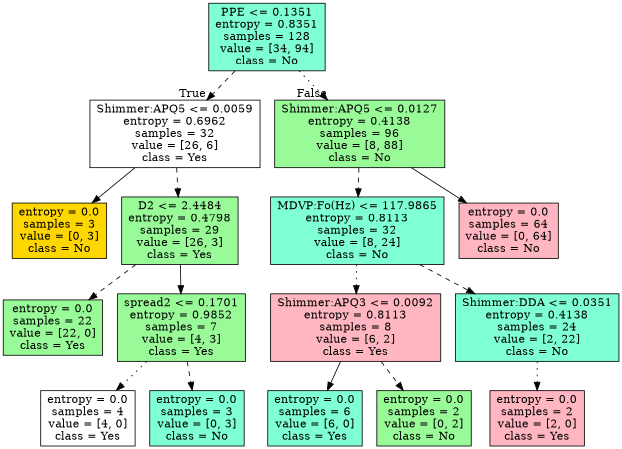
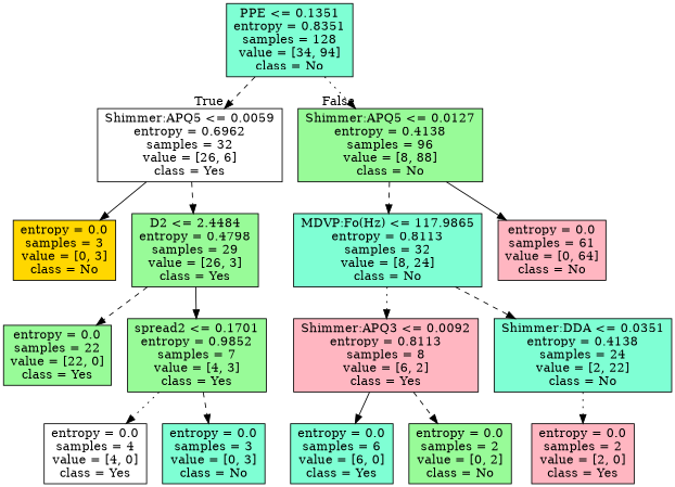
  digraph {
    node [fillcolor=aquamarine shape=box style=filled]
    edge [style=dashed]
    n1 [label="PPE <= 0.1351\nentropy = 0.8351\nsamples = 128\nvalue = [34, 94]\nclass = No"]
    n2 [fillcolor=white label="Shimmer:APQ5 <= 0.0059\nentropy = 0.6962\nsamples = 32\nvalue = [26, 6]\nclass = Yes"]
    n3 [fillcolor=palegreen label="Shimmer:APQ5 <= 0.0127\nentropy = 0.4138\nsamples = 96\nvalue = [8, 88]\nclass = No"]
    n4 [fillcolor=gold label="entropy = 0.0\nsamples = 3\nvalue = [0, 3]\nclass = No"]
    n5 [fillcolor=palegreen label="D2 <= 2.4484\nentropy = 0.4798\nsamples = 29\nvalue = [26, 3]\nclass = Yes"]
    n6 [label="MDVP:Fo(Hz) <= 117.9865\nentropy = 0.8113\nsamples = 32\nvalue = [8, 24]\nclass = No"]
-   n7 [fillcolor=lightpink label="entropy = 0.0\nsamples = 64\nvalue = [0, 64]\nclass = No"]
+   n7 [fillcolor=lightpink label="entropy = 0.0\nsamples = 61\nvalue = [0, 64]\nclass = No"]
    n8 [fillcolor=palegreen label="entropy = 0.0\nsamples = 22\nvalue = [22, 0]\nclass = Yes"]
    n9 [fillcolor=palegreen label="spread2 <= 0.1701\nentropy = 0.9852\nsamples = 7\nvalue = [4, 3]\nclass = Yes"]
    n10 [fillcolor=white label="entropy = 0.0\nsamples = 4\nvalue = [4, 0]\nclass = Yes"]
    n11 [label="entropy = 0.0\nsamples = 3\nvalue = [0, 3]\nclass = No"]
    n12 [fillcolor=lightpink label="Shimmer:APQ3 <= 0.0092\nentropy = 0.8113\nsamples = 8\nvalue = [6, 2]\nclass = Yes"]
    n13 [label="Shimmer:DDA <= 0.0351\nentropy = 0.4138\nsamples = 24\nvalue = [2, 22]\nclass = No"]
    n14 [label="entropy = 0.0\nsamples = 6\nvalue = [6, 0]\nclass = Yes"]
    n15 [fillcolor=palegreen label="entropy = 0.0\nsamples = 2\nvalue = [0, 2]\nclass = No"]
    n16 [fillcolor=lightpink label="entropy = 0.0\nsamples = 2\nvalue = [2, 0]\nclass = Yes"]
    n1 -> n2 [headlabel=True labelangle=45 labeldistance=2.5]
    n1 -> n3 [headlabel=False labelangle=-45 labeldistance=2.5 style=dotted]
    n2 -> n4 [style=solid]
    n2 -> n5
    n3 -> n6
    n3 -> n7 [style=solid]
    n5 -> n8
    n5 -> n9 [style=solid]
    n6 -> n12 [style=dotted]
    n6 -> n13
    n9 -> n10 [style=dotted]
    n9 -> n11
    n12 -> n14 [style=solid]
    n12 -> n15
    n13 -> n16 [style=dotted]
  }
